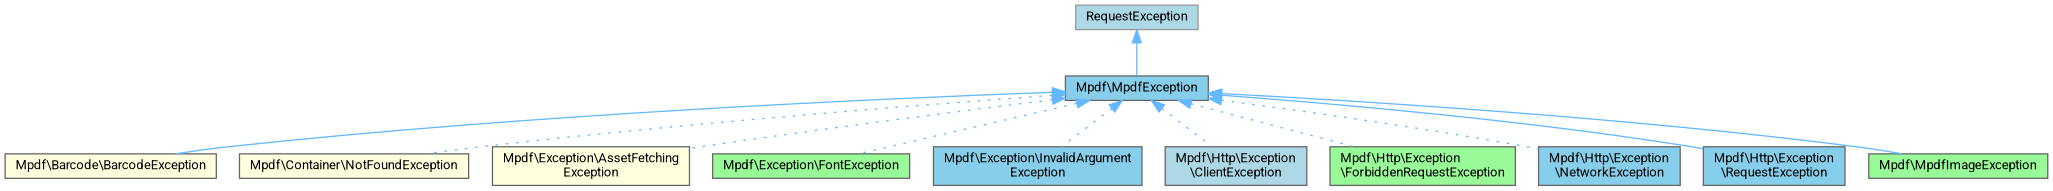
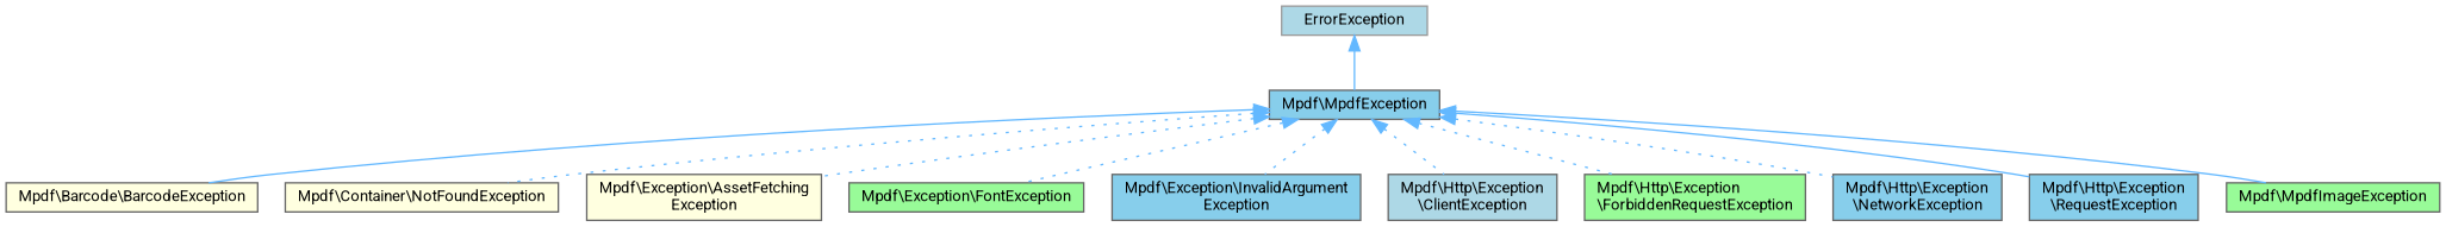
  digraph {
    rankdir=TB
    fontname=Roboto
    node [color=grey40 fillcolor=skyblue fontname=Roboto fontsize=10 shape=box style=filled]
    edge [color=steelblue1 dir=back fontname=Roboto fontsize=10 labelfontname=Helvetica labelfontsize=10 style=dotted]
-   n1 [color=grey60 fillcolor=lightblue height=0.2 label=RequestException width=0.4]
+   n1 [color=grey60 fillcolor=lightblue height=0.2 label=ErrorException width=0.4]
    n2 [height=0.2 label="Mpdf\\MpdfException" width=0.4]
    n3 [fillcolor=lightyellow height=0.2 label="Mpdf\\Barcode\\BarcodeException" width=0.4]
    Node3 [fillcolor=lightyellow height=0.2 label="Mpdf\\Container\\NotFoundException" width=0.4]
    n5 [fillcolor=lightyellow height=0.2 label="Mpdf\\Exception\\AssetFetching\lException" width=0.4]
    n6 [fillcolor=palegreen height=0.2 label="Mpdf\\Exception\\FontException" width=0.4]
    n7 [height=0.2 label="Mpdf\\Exception\\InvalidArgument\lException" width=0.4]
    n8 [fillcolor=lightblue height=0.2 label="Mpdf\\Http\\Exception\l\\ClientException" width=0.4]
    n9 [fillcolor=palegreen height=0.2 label="Mpdf\\Http\\Exception\l\\ForbiddenRequestException" width=0.4]
    Node9 [height=0.2 label="Mpdf\\Http\\Exception\l\\NetworkException" width=0.4]
    n11 [height=0.2 label="Mpdf\\Http\\Exception\l\\RequestException" width=0.4]
    n12 [fillcolor=palegreen height=0.2 label="Mpdf\\MpdfImageException" width=0.4]
    n1 -> n2 [style=solid]
    n2 -> n3 [style=solid]
    n2 -> Node3
    n2 -> n5
    n2 -> n6
    n2 -> n7
    n2 -> n8
    n2 -> n9
    n2 -> Node9
    n2 -> n11 [style=solid]
    n2 -> n12 [style=solid]
  }
